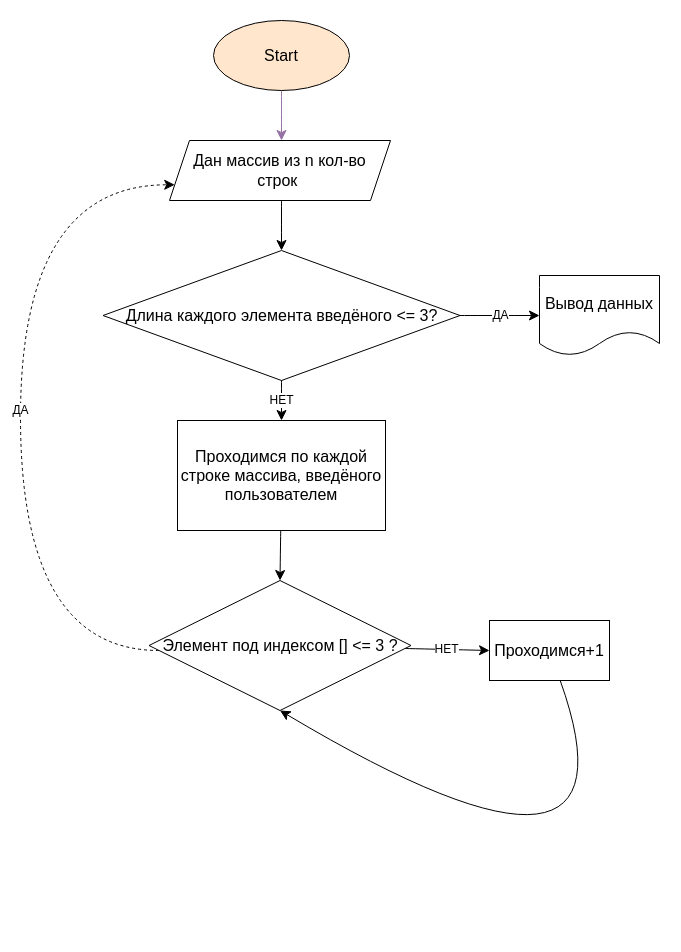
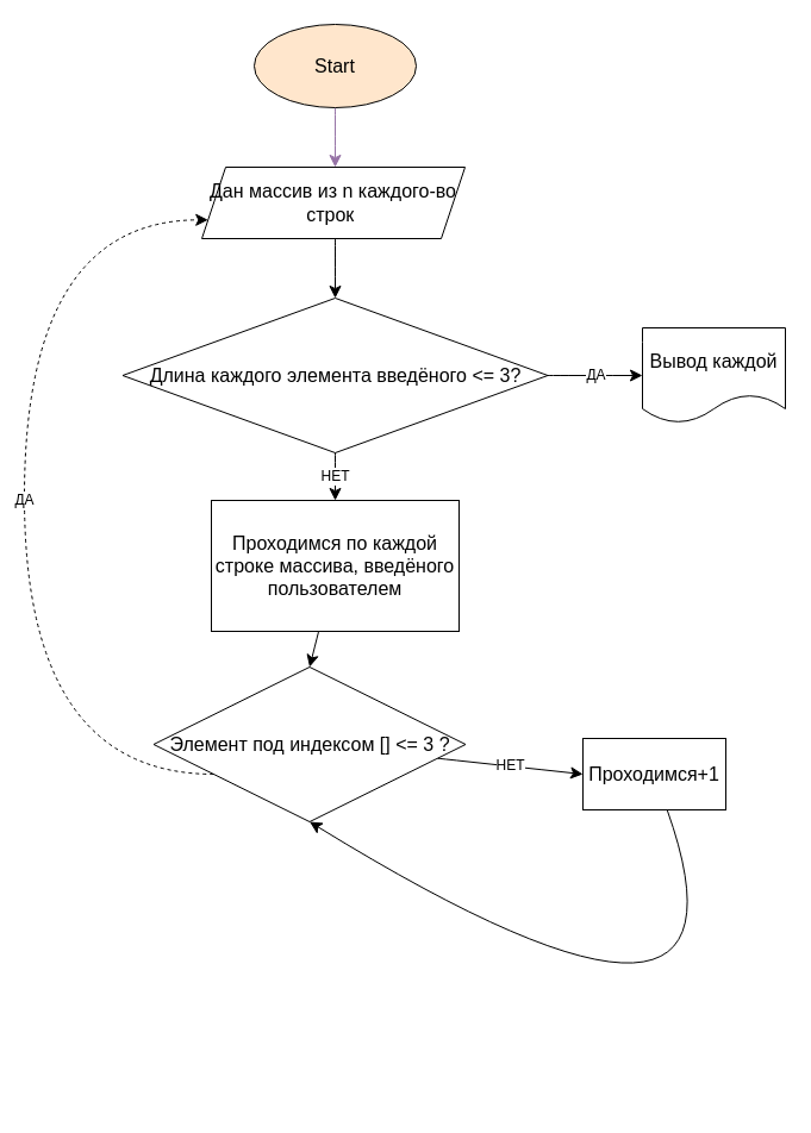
  <mxCell id="0" />
  <mxCell id="1" parent="0" />
  <mxCell id="2" style="edgeStyle=none;curved=1;rounded=0;orthogonalLoop=1;jettySize=auto;html=1;fontSize=12;startSize=8;endSize=8;fillColor=#e1d5e7;strokeColor=#9673a6;" edge="1" parent="1" source="3"><mxGeometry relative="1" as="geometry"><mxPoint x="281" y="140" as="targetPoint" /></mxGeometry></mxCell>
  <mxCell id="3" value="Start" style="ellipse;whiteSpace=wrap;html=1;fontSize=16;fillColor=#ffe6cc;" vertex="1" parent="1"><mxGeometry x="213" y="20" width="136" height="70" as="geometry" /></mxCell>
  <mxCell id="4" style="edgeStyle=none;curved=1;rounded=0;orthogonalLoop=1;jettySize=auto;html=1;fontSize=12;startSize=8;endSize=8;" edge="1" parent="1"><mxGeometry relative="1" as="geometry"><mxPoint x="281" y="250" as="targetPoint" /><mxPoint x="281" y="200" as="sourcePoint" /></mxGeometry></mxCell>
  <mxCell id="5" value="ДА" style="edgeStyle=none;curved=1;rounded=0;orthogonalLoop=1;jettySize=auto;html=1;fontSize=12;startSize=8;endSize=8;" edge="1" parent="1" source="7"><mxGeometry relative="1" as="geometry"><mxPoint x="539" y="315" as="targetPoint" /></mxGeometry></mxCell>
  <mxCell id="6" value="НЕТ" style="edgeStyle=none;curved=1;rounded=0;orthogonalLoop=1;jettySize=auto;html=1;fontSize=12;startSize=8;endSize=8;" edge="1" parent="1" source="13"><mxGeometry relative="1" as="geometry"><mxPoint x="281" y="460" as="targetPoint" /></mxGeometry></mxCell>
  <mxCell id="7" value="Длина каждого элемента введёного &amp;lt;= 3?" style="rhombus;whiteSpace=wrap;html=1;fontSize=16;" vertex="1" parent="1"><mxGeometry x="102.5" y="250" width="357" height="130" as="geometry" /></mxCell>
- <mxCell id="8" value="Вывод данных" style="shape=document;whiteSpace=wrap;html=1;boundedLbl=1;fontSize=16;" vertex="1" parent="1"><mxGeometry x="539" y="275" width="120" height="80" as="geometry" /></mxCell>
+ <mxCell id="8" value="Вывод каждой" style="shape=document;whiteSpace=wrap;html=1;boundedLbl=1;fontSize=16;" vertex="1" parent="1"><mxGeometry x="539" y="275" width="120" height="80" as="geometry" /></mxCell>
  <mxCell id="9" style="edgeStyle=none;curved=1;rounded=0;orthogonalLoop=1;jettySize=auto;html=1;fontSize=12;startSize=8;endSize=8;entryX=0;entryY=0.5;entryDx=0;entryDy=0;" edge="1" parent="1" source="10" target="10"><mxGeometry relative="1" as="geometry"><mxPoint x="39" y="170" as="targetPoint" /></mxGeometry></mxCell>
- <mxCell id="10" value="Дан массив из n кол-во строк&amp;nbsp;" style="shape=parallelogram;perimeter=parallelogramPerimeter;whiteSpace=wrap;html=1;fixedSize=1;fontSize=16;" vertex="1" parent="1"><mxGeometry x="169" y="140" width="221" height="60" as="geometry" /></mxCell>
+ <mxCell id="10" value="Дан массив из n каждого-во строк&amp;nbsp;" style="shape=parallelogram;perimeter=parallelogramPerimeter;whiteSpace=wrap;html=1;fixedSize=1;fontSize=16;" vertex="1" parent="1"><mxGeometry x="169" y="140" width="221" height="60" as="geometry" /></mxCell>
  <mxCell id="11" value="НЕТ" style="edgeStyle=none;curved=1;rounded=0;orthogonalLoop=1;jettySize=auto;html=1;fontSize=12;startSize=8;endSize=8;" edge="1" parent="1" source="7" target="13"><mxGeometry relative="1" as="geometry"><mxPoint x="281" y="460" as="targetPoint" /><mxPoint x="281" y="380" as="sourcePoint" /></mxGeometry></mxCell>
  <mxCell id="12" style="edgeStyle=none;curved=1;rounded=0;orthogonalLoop=1;jettySize=auto;html=1;entryX=0.5;entryY=0;entryDx=0;entryDy=0;fontSize=12;startSize=8;endSize=8;" edge="1" parent="1" source="13" target="16"><mxGeometry relative="1" as="geometry" /></mxCell>
  <mxCell id="13" value="Проходимся по каждой строке массива, введёного пользователем" style="rounded=0;whiteSpace=wrap;html=1;fontSize=16;" vertex="1" parent="1"><mxGeometry x="177" y="420" width="208" height="110" as="geometry" /></mxCell>
  <mxCell id="14" value="НЕТ" style="edgeStyle=none;curved=1;rounded=0;orthogonalLoop=1;jettySize=auto;html=1;fontSize=12;startSize=8;endSize=8;" edge="1" parent="1" source="16"><mxGeometry relative="1" as="geometry"><mxPoint x="489" y="650" as="targetPoint" /></mxGeometry></mxCell>
  <mxCell id="15" value="ДА" style="edgeStyle=orthogonalEdgeStyle;curved=1;rounded=0;orthogonalLoop=1;jettySize=auto;html=1;fontSize=12;startSize=8;endSize=8;entryX=0;entryY=0.75;entryDx=0;entryDy=0;dashed=1;" edge="1" parent="1" source="16" target="10"><mxGeometry relative="1" as="geometry"><mxPoint x="19" y="160" as="targetPoint" /><Array as="points"><mxPoint x="20" y="650" /><mxPoint x="20" y="184" /></Array></mxGeometry></mxCell>
- <mxCell id="16" value="Элемент под индексом [] &amp;lt;= 3 ?" style="rhombus;whiteSpace=wrap;html=1;fontSize=16;" vertex="1" parent="1"><mxGeometry x="148.5" y="580" width="262" height="130" as="geometry" /></mxCell>
+ <mxCell id="16" value="Элемент под индексом [] &amp;lt;= 3 ?" style="rhombus;whiteSpace=wrap;html=1;fontSize=16;" vertex="1" parent="1"><mxGeometry x="128.5" y="560" width="262" height="130" as="geometry" /></mxCell>
  <mxCell id="17" style="edgeStyle=none;curved=1;rounded=0;orthogonalLoop=1;jettySize=auto;html=1;fontSize=12;startSize=8;endSize=8;entryX=0.5;entryY=1;entryDx=0;entryDy=0;" edge="1" parent="1" source="18" target="16"><mxGeometry relative="1" as="geometry"><mxPoint x="549" y="740" as="targetPoint" /><Array as="points"><mxPoint x="649" y="930" /></Array></mxGeometry></mxCell>
  <mxCell id="18" value="Проходимся+1" style="rounded=0;whiteSpace=wrap;html=1;fontSize=16;" vertex="1" parent="1"><mxGeometry x="489" y="620" width="120" height="60" as="geometry" /></mxCell>
